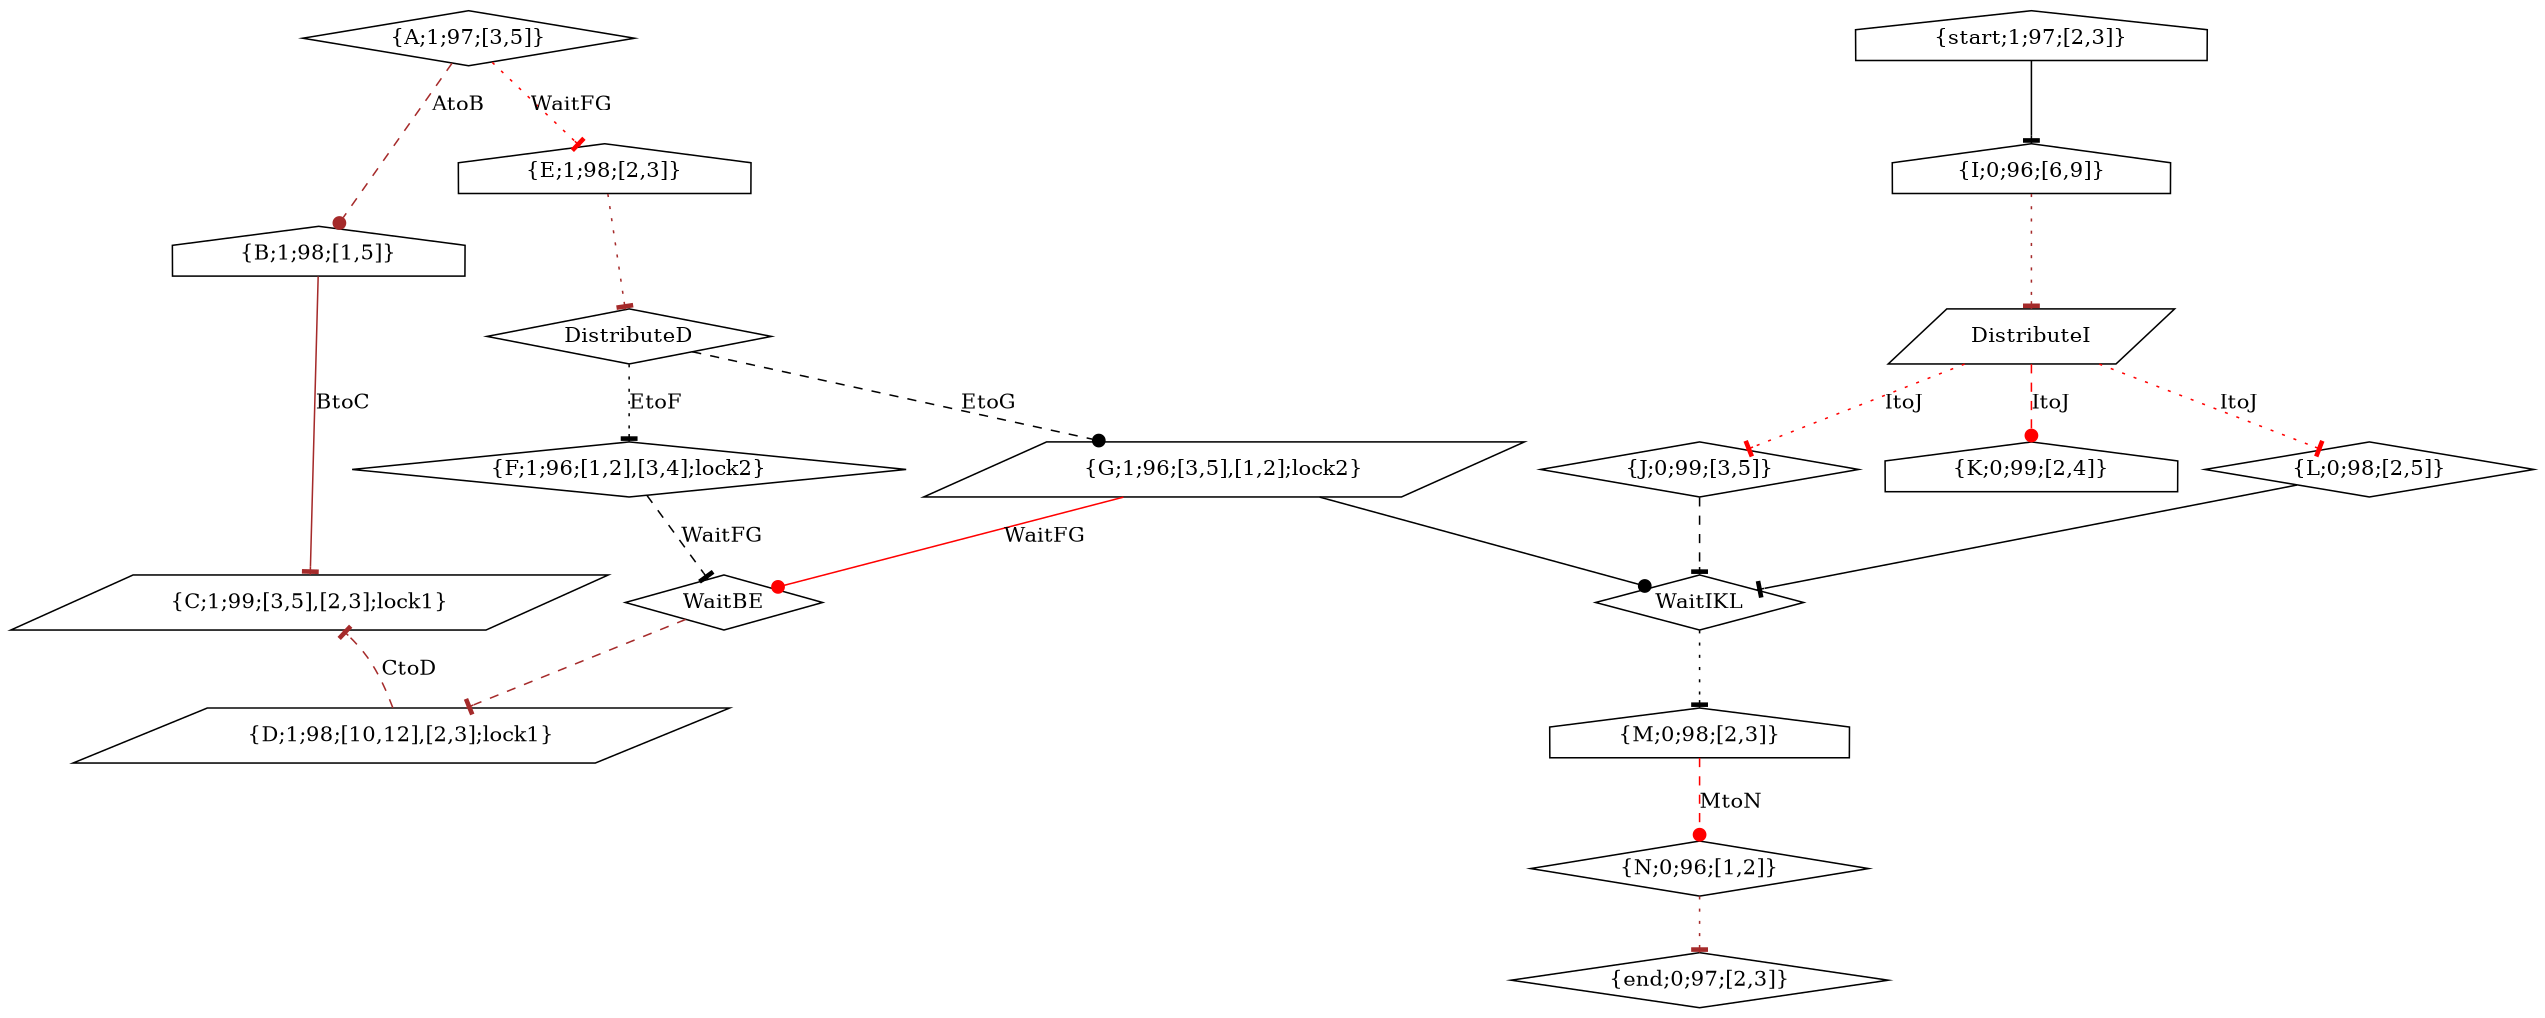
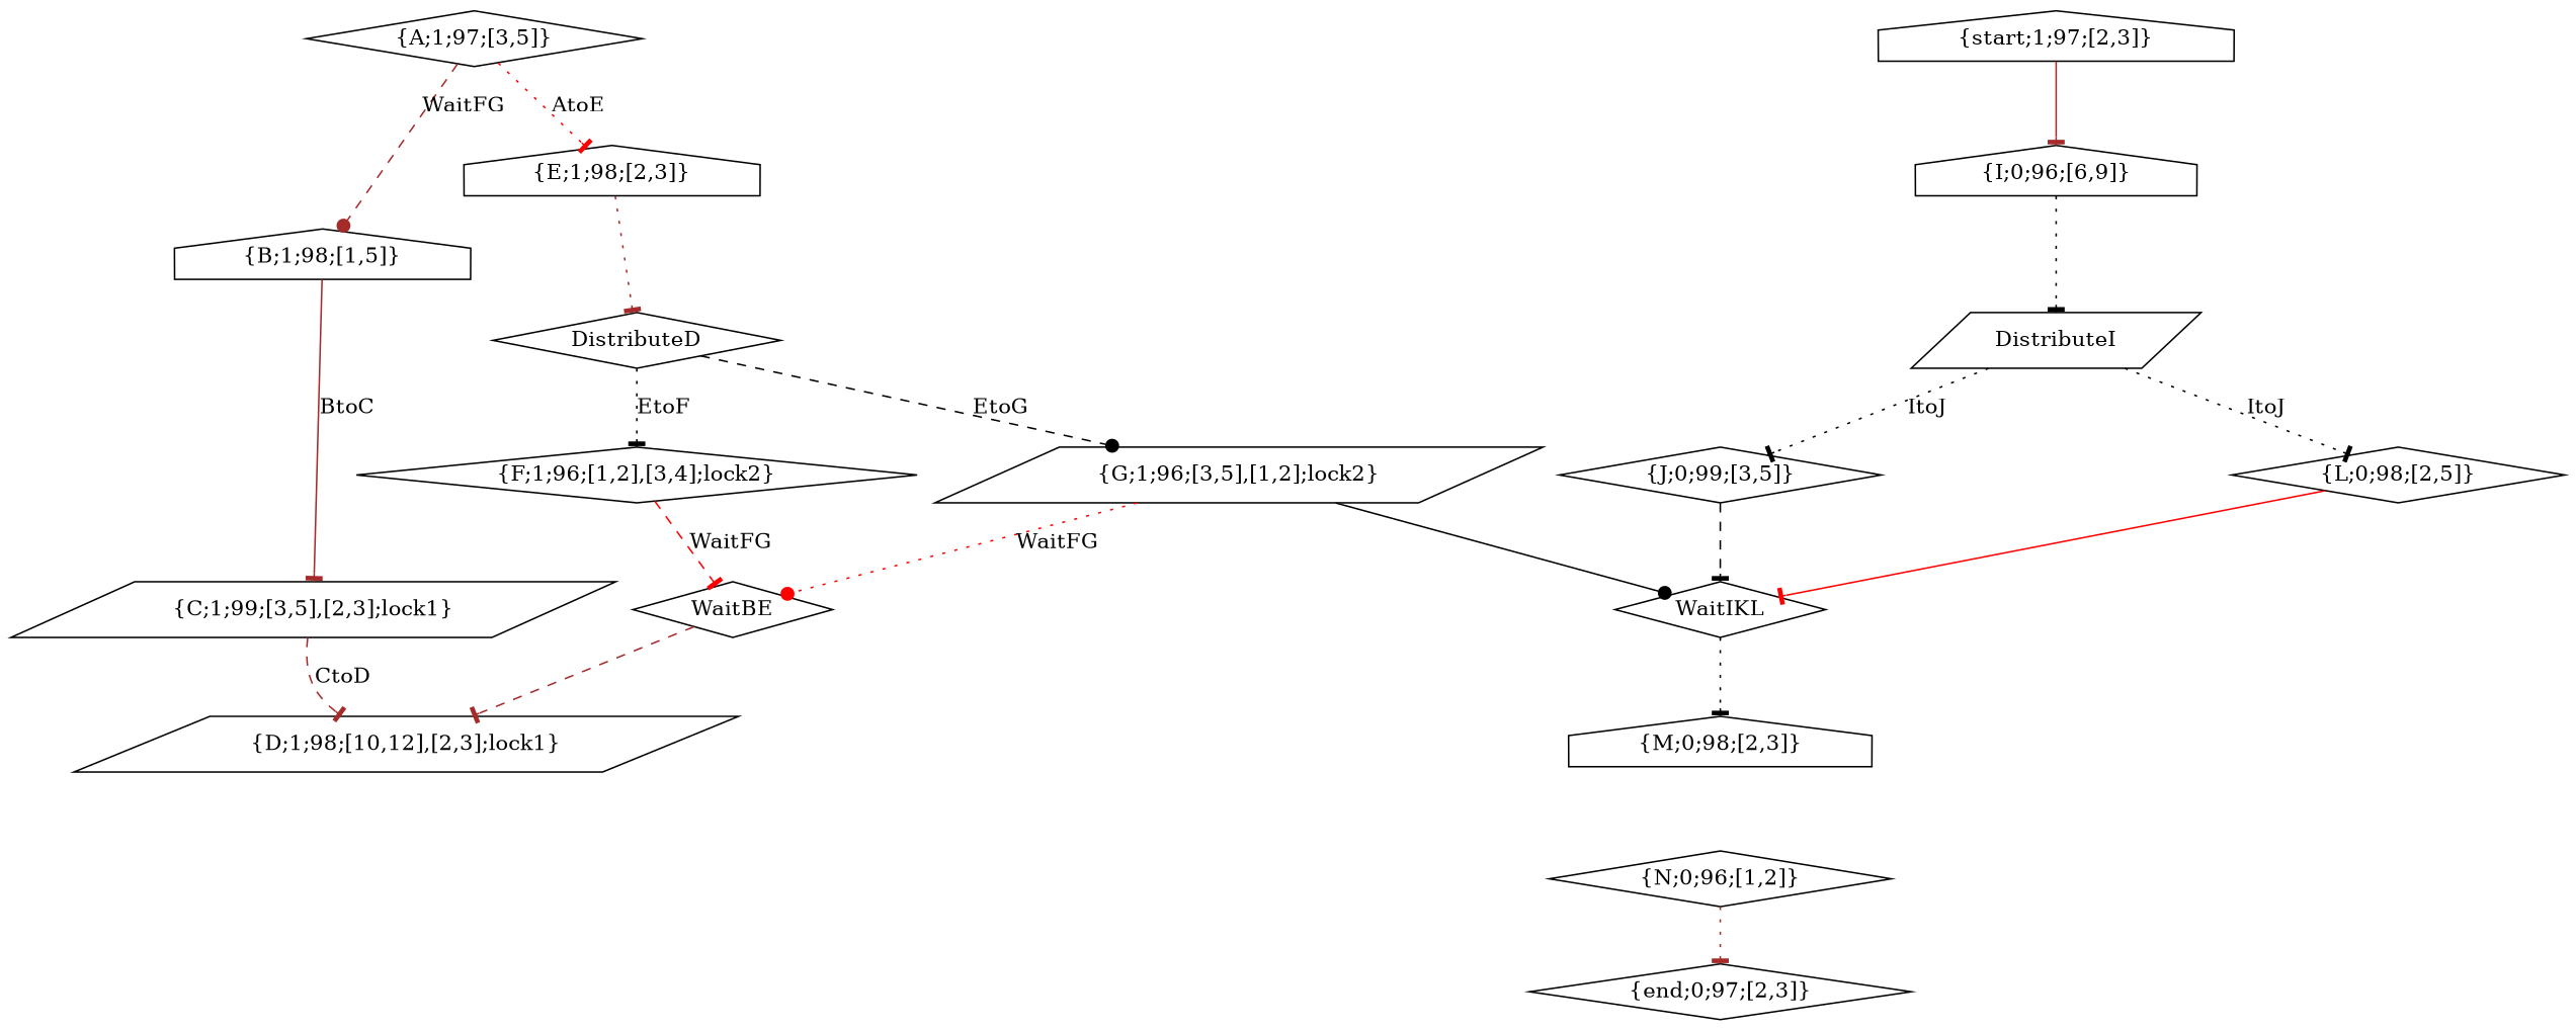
  digraph {
    node [shape=diamond]
    edge [arrowhead=tee color=brown style=dotted]
    n1 [label="{A;1;97;[3,5]}"]
    n2 [label="{B;1;98;[1,5]}" shape=house]
    n3 [label="{E;1;98;[2,3]}" shape=house]
    n4 [label="{C;1;99;[3,5],[2,3];lock1}" shape=parallelogram]
    n5 [label=DistributeD]
    n6 [label="{D;1;98;[10,12],[2,3];lock1}" shape=parallelogram]
    n7 [label="{F;1;96;[1,2],[3,4];lock2}"]
    n8 [label="{G;1;96;[3,5],[1,2];lock2}" shape=parallelogram]
    n9 [label="{end;0;97;[2,3]}"]
    n10 [label=WaitBE]
    n11 [label=WaitIKL]
    n12 [label="{I;0;96;[6,9]}" shape=house]
    n13 [label=DistributeI shape=parallelogram]
    n14 [label="{J;0;99;[3,5]}"]
-   n15 [label="{K;0;99;[2,4]}" shape=house]
    n16 [label="{L;0;98;[2,5]}"]
    n17 [label="{M;0;98;[2,3]}" shape=house]
    n18 [label="{N;0;96;[1,2]}"]
    n19 [label="{start;1;97;[2,3]}" shape=house]
-   n1 -> n2 [arrowhead=dot label=AtoB style=dashed]
-   n1 -> n3 [color=red label=WaitFG]
+   n1 -> n2 [arrowhead=dot label=WaitFG style=dashed]
+   n1 -> n3 [color=red label=AtoE]
    n2 -> n4 [label=BtoC style=solid]
    n3 -> n5
-   n6 -> n4 [label=CtoD style=dashed]
+   n4 -> n6 [label=CtoD style=dashed]
    n5 -> n7 [color=black label=EtoF]
    n5 -> n8 [arrowhead=dot color=black label=EtoG style=dashed]
-   n7 -> n10 [color=black label=WaitFG style=dashed]
-   n8 -> n10 [arrowhead=dot color=red label=WaitFG style=solid]
+   n7 -> n10 [color=red label=WaitFG style=dashed]
+   n8 -> n10 [arrowhead=dot color=red label=WaitFG]
    n8 -> n11 [arrowhead=dot color=black style=solid]
    n10 -> n6 [style=dashed]
    n11 -> n17 [color=black]
-   n12 -> n13
-   n13 -> n14 [color=red label=ItoJ]
-   n13 -> n15 [arrowhead=dot color=red label=ItoJ style=dashed]
-   n13 -> n16 [color=red label=ItoJ]
+   n12 -> n13 [color=black]
+   n13 -> n14 [color=black label=ItoJ]
+   n13 -> n16 [color=black label=ItoJ]
    n14 -> n11 [color=black style=dashed]
-   n16 -> n11 [color=black style=solid]
-   n17 -> n18 [arrowhead=dot color=red label=MtoN style=dashed]
+   n16 -> n11 [color=red style=solid]
    n18 -> n9
-   n19 -> n12 [color=black style=solid]
+   n19 -> n12 [style=solid]
  }
